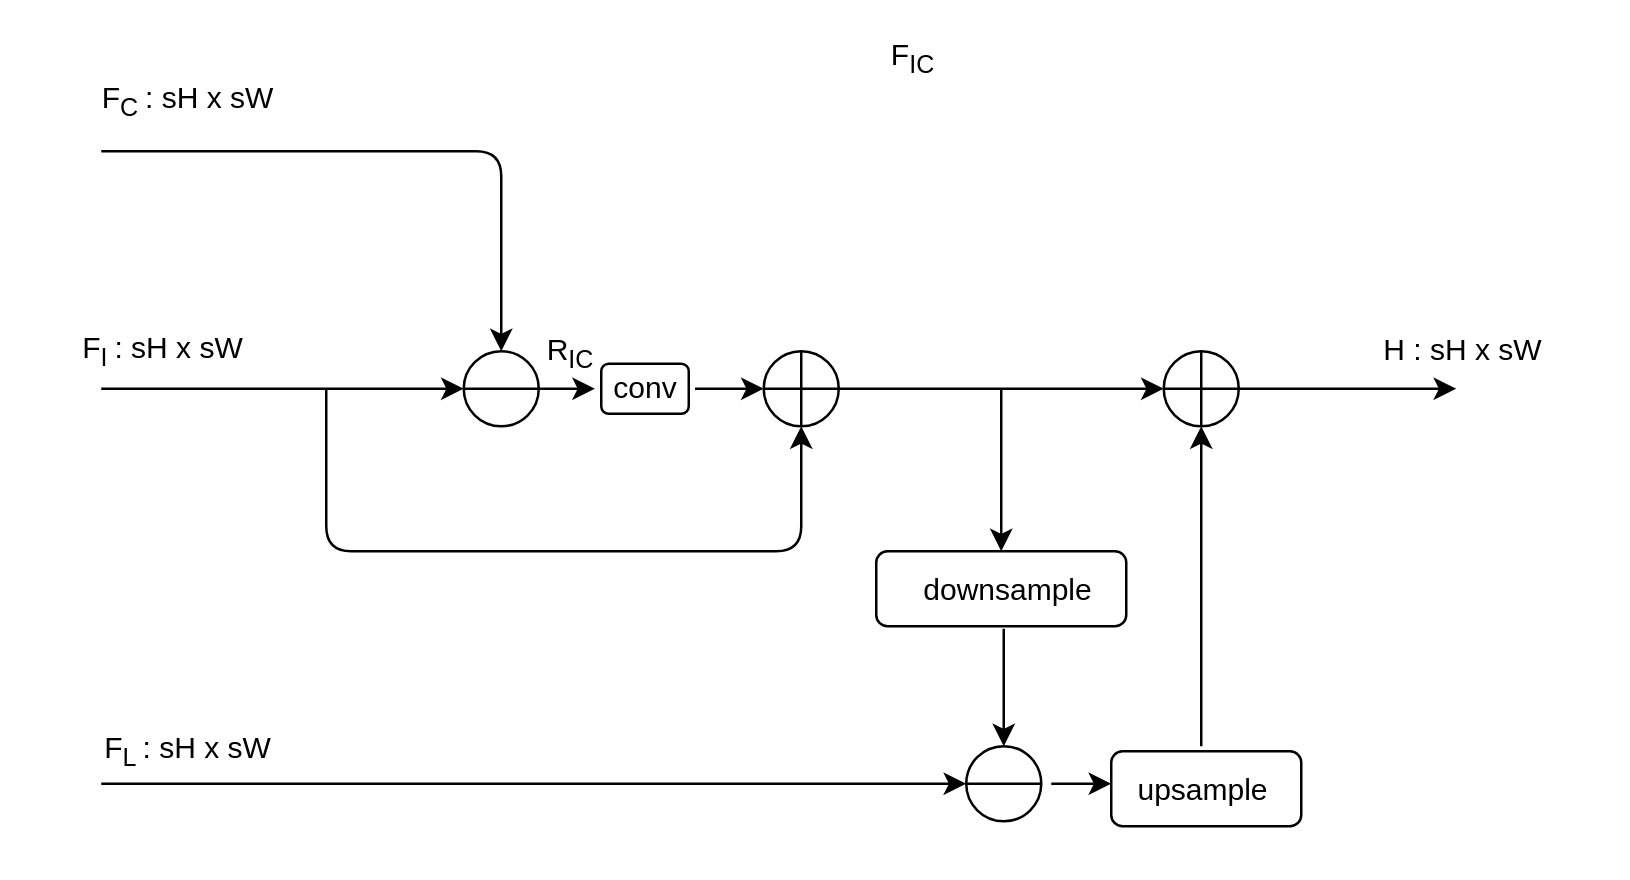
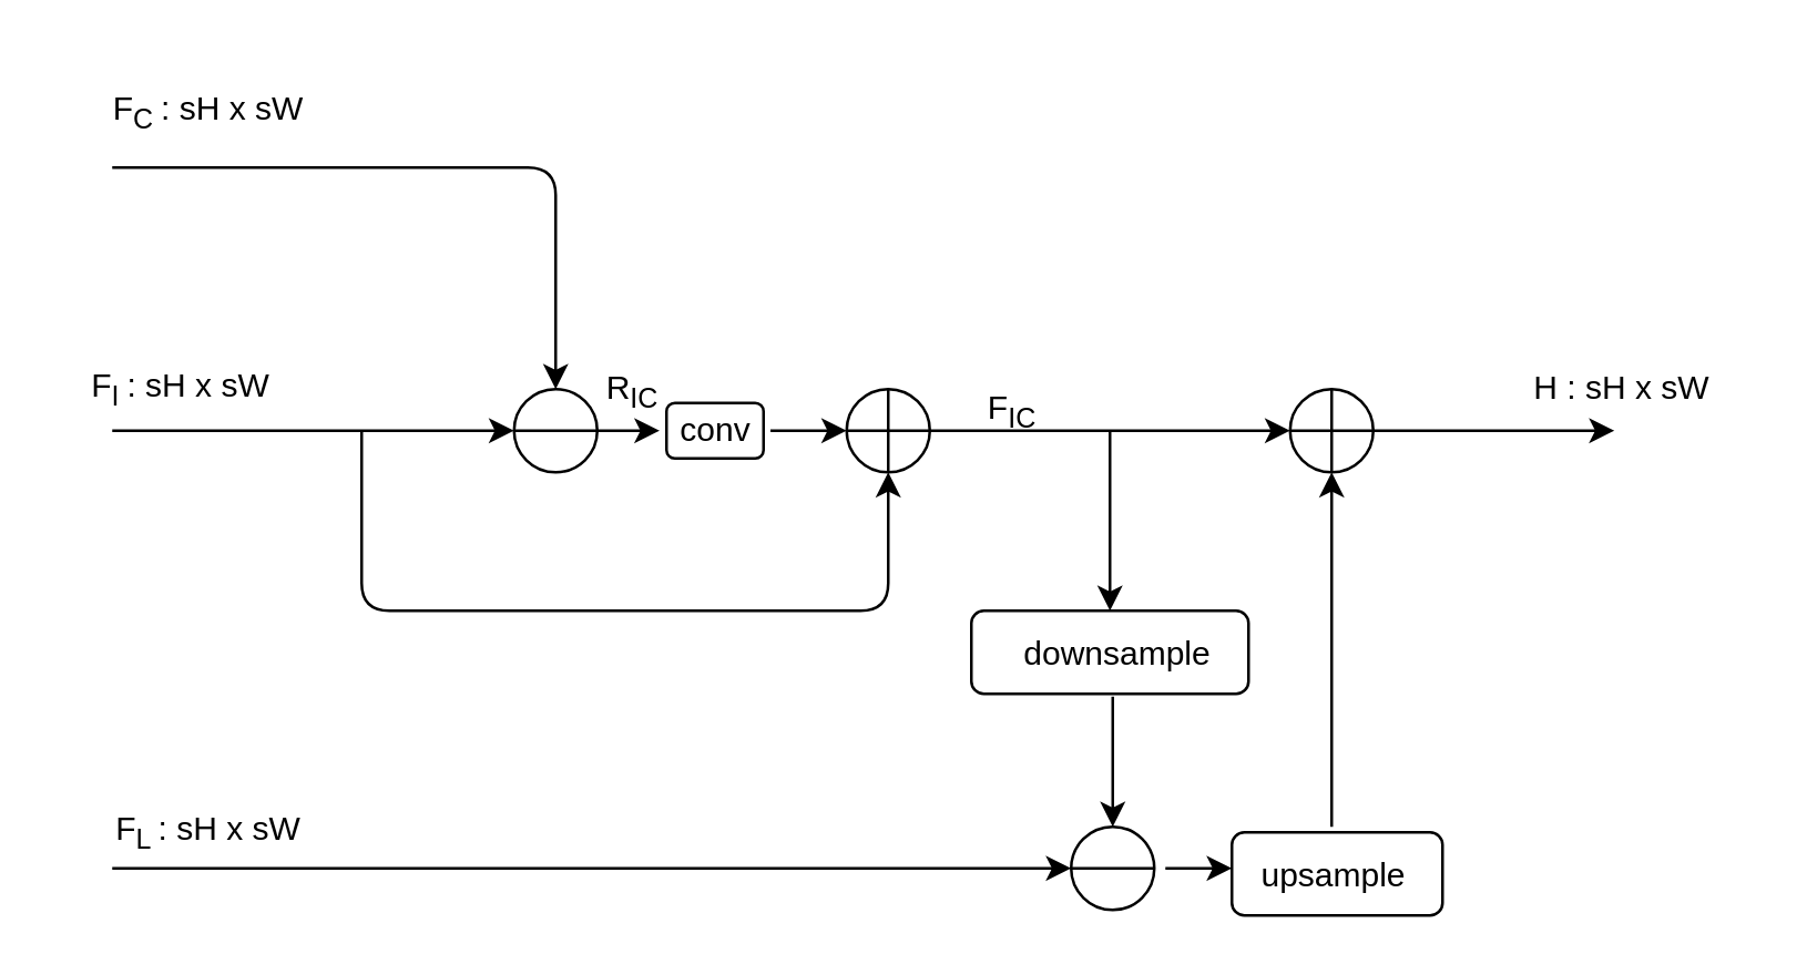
  <mxCell id="0" />
  <mxCell id="1" parent="0" />
  <mxCell id="2" value="" style="endArrow=classic;html=1;" edge="1" parent="1"><mxGeometry width="50" height="50" relative="1" as="geometry"><mxPoint x="40" y="60" as="sourcePoint" /><mxPoint x="200" y="140" as="targetPoint" /><Array as="points"><mxPoint x="200" y="60" /></Array></mxGeometry></mxCell>
  <mxCell id="3" value="" style="shape=orEllipse;perimeter=ellipsePerimeter;whiteSpace=wrap;html=1;backgroundOutline=1;" vertex="1" parent="1"><mxGeometry x="305" y="140" width="30" height="30" as="geometry" /></mxCell>
  <mxCell id="4" value="" style="shape=lineEllipse;perimeter=ellipsePerimeter;whiteSpace=wrap;html=1;backgroundOutline=1;" vertex="1" parent="1"><mxGeometry x="185" y="140" width="30" height="30" as="geometry" /></mxCell>
  <mxCell id="5" value="F&lt;sub&gt;C &lt;/sub&gt;: sH x sW" style="text;html=1;strokeColor=none;fillColor=none;align=center;verticalAlign=middle;whiteSpace=wrap;rounded=0;" vertex="1" parent="1"><mxGeometry x="30" y="20" width="90" height="40" as="geometry" /></mxCell>
  <mxCell id="6" value="" style="endArrow=classic;html=1;entryX=0;entryY=0.5;entryDx=0;entryDy=0;" edge="1" parent="1" target="4"><mxGeometry width="50" height="50" relative="1" as="geometry"><mxPoint x="40" y="155" as="sourcePoint" /><mxPoint x="180" y="156" as="targetPoint" /></mxGeometry></mxCell>
  <mxCell id="7" value="" style="endArrow=classic;html=1;entryX=0.5;entryY=1;entryDx=0;entryDy=0;" edge="1" parent="1" target="3"><mxGeometry width="50" height="50" relative="1" as="geometry"><mxPoint x="130" y="155" as="sourcePoint" /><mxPoint x="320" y="180" as="targetPoint" /><Array as="points"><mxPoint x="130" y="220" /><mxPoint x="320" y="220" /></Array></mxGeometry></mxCell>
  <mxCell id="8" value="" style="endArrow=classic;html=1;exitX=1;exitY=0.5;exitDx=0;exitDy=0;entryX=0;entryY=0.5;entryDx=0;entryDy=0;" edge="1" parent="1" source="3" target="9"><mxGeometry width="50" height="50" relative="1" as="geometry"><mxPoint x="340" y="150" as="sourcePoint" /><mxPoint x="460" y="155" as="targetPoint" /></mxGeometry></mxCell>
  <mxCell id="9" value="" style="shape=orEllipse;perimeter=ellipsePerimeter;whiteSpace=wrap;html=1;backgroundOutline=1;" vertex="1" parent="1"><mxGeometry x="465" y="140" width="30" height="30" as="geometry" /></mxCell>
  <mxCell id="10" value="" style="endArrow=classic;html=1;exitX=1;exitY=0.5;exitDx=0;exitDy=0;" edge="1" parent="1" source="9"><mxGeometry width="50" height="50" relative="1" as="geometry"><mxPoint x="502" y="155" as="sourcePoint" /><mxPoint x="582" y="155" as="targetPoint" /></mxGeometry></mxCell>
  <mxCell id="11" value="" style="endArrow=classic;html=1;entryX=0.5;entryY=0;entryDx=0;entryDy=0;" edge="1" parent="1" target="12"><mxGeometry width="50" height="50" relative="1" as="geometry"><mxPoint x="400" y="155" as="sourcePoint" /><mxPoint x="400" y="215" as="targetPoint" /></mxGeometry></mxCell>
  <mxCell id="12" value="" style="rounded=1;whiteSpace=wrap;html=1;" vertex="1" parent="1"><mxGeometry x="350" y="220" width="100" height="30" as="geometry" /></mxCell>
  <mxCell id="13" value="&lt;div&gt;downsample&lt;/div&gt;&lt;div&gt;&lt;br&gt;&lt;/div&gt;" style="text;html=1;strokeColor=none;fillColor=none;align=center;verticalAlign=middle;whiteSpace=wrap;rounded=0;" vertex="1" parent="1"><mxGeometry x="383" y="233" width="40" height="20" as="geometry" /></mxCell>
  <mxCell id="14" value="" style="endArrow=classic;html=1;exitX=0.5;exitY=1;exitDx=0;exitDy=0;" edge="1" parent="1"><mxGeometry width="50" height="50" relative="1" as="geometry"><mxPoint x="401" y="251" as="sourcePoint" /><mxPoint x="401" y="298" as="targetPoint" /></mxGeometry></mxCell>
  <mxCell id="15" value="" style="shape=lineEllipse;perimeter=ellipsePerimeter;whiteSpace=wrap;html=1;backgroundOutline=1;" vertex="1" parent="1"><mxGeometry x="386" y="298" width="30" height="30" as="geometry" /></mxCell>
  <mxCell id="16" value="" style="endArrow=classic;html=1;exitX=1;exitY=0.5;exitDx=0;exitDy=0;" edge="1" parent="1"><mxGeometry width="50" height="50" relative="1" as="geometry"><mxPoint x="420" y="313" as="sourcePoint" /><mxPoint x="444" y="313" as="targetPoint" /></mxGeometry></mxCell>
  <mxCell id="17" value="" style="rounded=1;whiteSpace=wrap;html=1;" vertex="1" parent="1"><mxGeometry x="444" y="300" width="76" height="30" as="geometry" /></mxCell>
  <mxCell id="18" value="upsample" style="text;html=1;strokeColor=none;fillColor=none;align=center;verticalAlign=middle;whiteSpace=wrap;rounded=0;" vertex="1" parent="1"><mxGeometry x="461" y="306" width="40" height="20" as="geometry" /></mxCell>
  <mxCell id="19" value="" style="endArrow=classic;html=1;entryX=0.5;entryY=1;entryDx=0;entryDy=0;" edge="1" parent="1" target="9"><mxGeometry width="50" height="50" relative="1" as="geometry"><mxPoint x="480" y="298" as="sourcePoint" /><mxPoint x="480.71" y="178" as="targetPoint" /></mxGeometry></mxCell>
  <mxCell id="20" value="" style="endArrow=classic;html=1;entryX=0;entryY=0.5;entryDx=0;entryDy=0;" edge="1" parent="1" target="15"><mxGeometry width="50" height="50" relative="1" as="geometry"><mxPoint x="40" y="313" as="sourcePoint" /><mxPoint x="540" y="110" as="targetPoint" /></mxGeometry></mxCell>
  <mxCell id="21" value="F&lt;sub&gt;L &lt;/sub&gt;: sH x sW" style="text;html=1;strokeColor=none;fillColor=none;align=center;verticalAlign=middle;whiteSpace=wrap;rounded=0;" vertex="1" parent="1"><mxGeometry x="30" y="280" width="90" height="40" as="geometry" /></mxCell>
  <mxCell id="22" value="F&lt;sub&gt;I &lt;/sub&gt;: sH x sW" style="text;html=1;strokeColor=none;fillColor=none;align=center;verticalAlign=middle;whiteSpace=wrap;rounded=0;" vertex="1" parent="1"><mxGeometry x="20" y="120" width="90" height="40" as="geometry" /></mxCell>
  <mxCell id="23" value="H : sH x sW" style="text;html=1;strokeColor=none;fillColor=none;align=center;verticalAlign=middle;whiteSpace=wrap;rounded=0;" vertex="1" parent="1"><mxGeometry x="540" y="120" width="90" height="40" as="geometry" /></mxCell>
  <mxCell id="24" value="R&lt;sub&gt;IC&lt;/sub&gt;" style="text;html=1;strokeColor=none;fillColor=none;align=center;verticalAlign=middle;whiteSpace=wrap;rounded=0;" vertex="1" parent="1"><mxGeometry x="208" y="131" width="40" height="20" as="geometry" /></mxCell>
- <mxCell id="25" value="F&lt;sub&gt;IC&lt;/sub&gt;" style="text;html=1;strokeColor=none;fillColor=none;align=center;verticalAlign=middle;whiteSpace=wrap;rounded=0;" vertex="1" parent="1"><mxGeometry x="345" y="13" width="40" height="20" as="geometry" /></mxCell>
+ <mxCell id="25" value="F&lt;sub&gt;IC&lt;/sub&gt;" style="text;html=1;strokeColor=none;fillColor=none;align=center;verticalAlign=middle;whiteSpace=wrap;rounded=0;" vertex="1" parent="1"><mxGeometry x="345" y="138" width="40" height="20" as="geometry" /></mxCell>
  <mxCell id="26" value="" style="rounded=1;whiteSpace=wrap;html=1;" vertex="1" parent="1"><mxGeometry x="240" y="145" width="35" height="20" as="geometry" /></mxCell>
  <mxCell id="27" value="conv" style="text;html=1;strokeColor=none;fillColor=none;align=center;verticalAlign=middle;whiteSpace=wrap;rounded=0;" vertex="1" parent="1"><mxGeometry x="237.5" y="145" width="40" height="20" as="geometry" /></mxCell>
  <mxCell id="28" value="" style="endArrow=classic;html=1;exitX=1;exitY=0.5;exitDx=0;exitDy=0;entryX=0;entryY=0.5;entryDx=0;entryDy=0;" edge="1" parent="1" source="4" target="27"><mxGeometry width="50" height="50" relative="1" as="geometry"><mxPoint x="470" y="160" as="sourcePoint" /><mxPoint x="520" y="110" as="targetPoint" /></mxGeometry></mxCell>
  <mxCell id="29" value="" style="endArrow=classic;html=1;exitX=1;exitY=0.5;exitDx=0;exitDy=0;entryX=0;entryY=0.5;entryDx=0;entryDy=0;" edge="1" parent="1" source="27" target="3"><mxGeometry width="50" height="50" relative="1" as="geometry"><mxPoint x="470" y="160" as="sourcePoint" /><mxPoint x="520" y="110" as="targetPoint" /></mxGeometry></mxCell>
